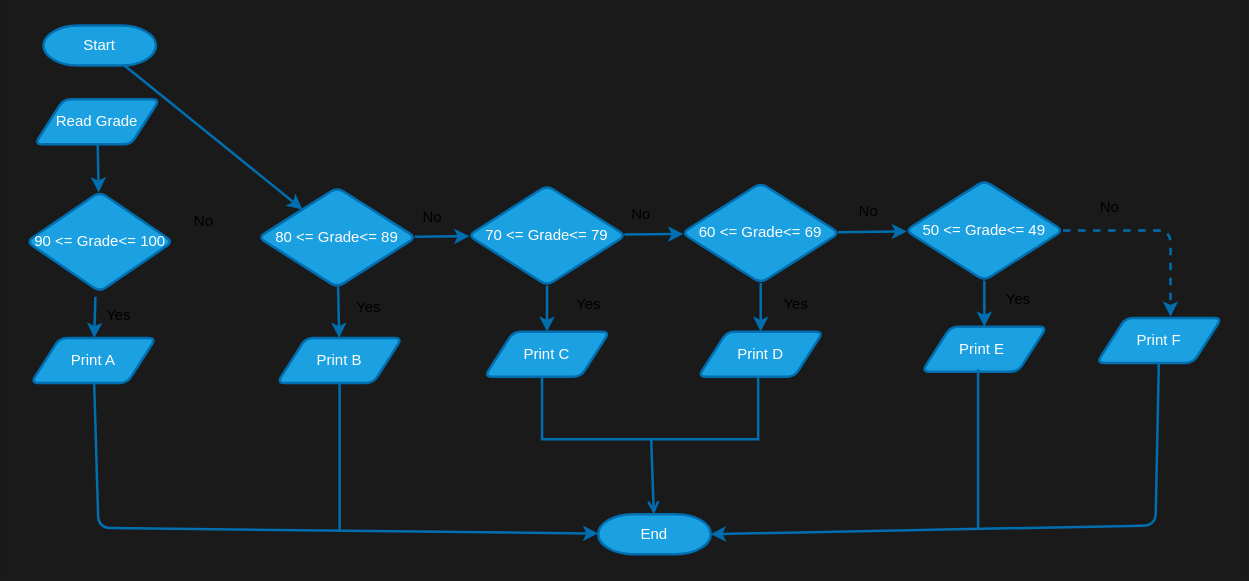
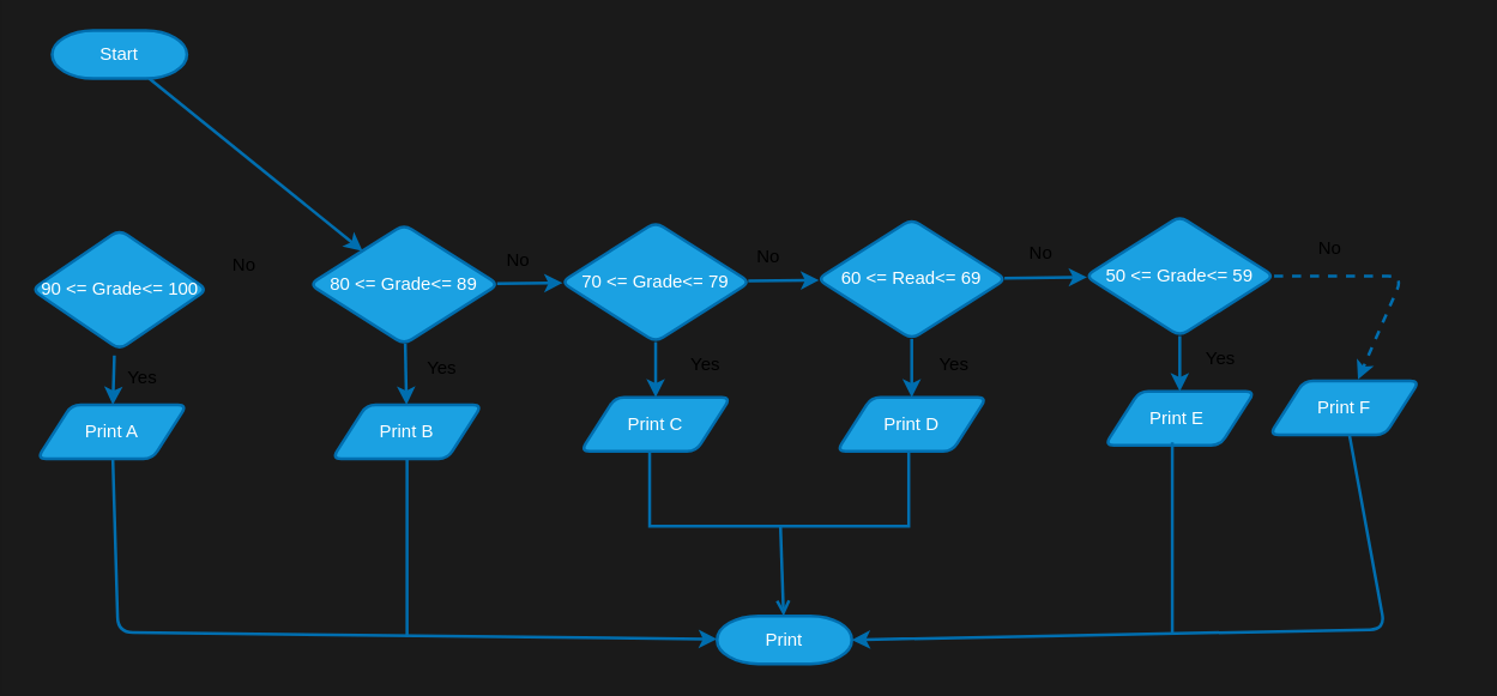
  <mxCell id="0" />
  <mxCell id="1" parent="0" />
  <mxCell id="2" value="" style="edgeStyle=none;html=1;strokeWidth=2;fillColor=#1ba1e2;strokeColor=#006EAF;" edge="1" parent="1" source="3" target="12"><mxGeometry relative="1" as="geometry" /></mxCell>
  <mxCell id="3" value="Start" style="strokeWidth=2;html=1;shape=mxgraph.flowchart.terminator;whiteSpace=wrap;fillColor=#1ba1e2;fontColor=#ffffff;strokeColor=#006EAF;" vertex="1" parent="1"><mxGeometry x="34" y="20" width="90" height="32" as="geometry" /></mxCell>
- <mxCell id="4" value="" style="edgeStyle=none;html=1;strokeWidth=2;fillColor=#1ba1e2;strokeColor=#006EAF;" edge="1" parent="1" source="5" target="24"><mxGeometry relative="1" as="geometry" /></mxCell>
- <mxCell id="5" value="Read Grade" style="shape=parallelogram;html=1;strokeWidth=2;perimeter=parallelogramPerimeter;whiteSpace=wrap;rounded=1;arcSize=12;size=0.23;fillColor=#1ba1e2;fontColor=#ffffff;strokeColor=#006EAF;" vertex="1" parent="1"><mxGeometry x="27" y="79" width="100" height="36" as="geometry" /></mxCell>
  <mxCell id="6" value="" style="edgeStyle=none;html=1;strokeWidth=2;fillColor=#1ba1e2;strokeColor=#006EAF;" edge="1" parent="1" target="8"><mxGeometry relative="1" as="geometry"><mxPoint x="75.553" y="237" as="sourcePoint" /></mxGeometry></mxCell>
  <mxCell id="7" value="" style="edgeStyle=none;html=1;strokeWidth=2;fillColor=#1ba1e2;strokeColor=#006EAF;" edge="1" parent="1" source="8" target="9"><mxGeometry relative="1" as="geometry"><Array as="points"><mxPoint x="78" y="422" /></Array></mxGeometry></mxCell>
  <mxCell id="8" value="Print A" style="shape=parallelogram;html=1;strokeWidth=2;perimeter=parallelogramPerimeter;whiteSpace=wrap;rounded=1;arcSize=12;size=0.23;fillColor=#1ba1e2;fontColor=#ffffff;strokeColor=#006EAF;" vertex="1" parent="1"><mxGeometry x="24" y="270" width="100" height="36" as="geometry" /></mxCell>
- <mxCell id="9" value="End" style="strokeWidth=2;html=1;shape=mxgraph.flowchart.terminator;whiteSpace=wrap;fillColor=#1ba1e2;fontColor=#ffffff;strokeColor=#006EAF;" vertex="1" parent="1"><mxGeometry x="478" y="411" width="90" height="32" as="geometry" /></mxCell>
+ <mxCell id="9" value="Print" style="strokeWidth=2;html=1;shape=mxgraph.flowchart.terminator;whiteSpace=wrap;fillColor=#1ba1e2;fontColor=#ffffff;strokeColor=#006EAF;" vertex="1" parent="1"><mxGeometry x="478" y="411" width="90" height="32" as="geometry" /></mxCell>
  <mxCell id="10" value="" style="edgeStyle=none;html=1;strokeWidth=2;fillColor=#1ba1e2;strokeColor=#006EAF;" edge="1" parent="1" source="12" target="15"><mxGeometry relative="1" as="geometry" /></mxCell>
  <mxCell id="11" value="" style="edgeStyle=none;html=1;strokeWidth=2;fillColor=#1ba1e2;strokeColor=#006EAF;" edge="1" parent="1" source="12" target="27"><mxGeometry relative="1" as="geometry" /></mxCell>
  <mxCell id="12" value="&lt;span style=&quot;text-align: justify; background-color: initial;&quot;&gt;80 &amp;lt;=&amp;nbsp;&lt;/span&gt;Grade&lt;span style=&quot;text-align: justify; background-color: initial;&quot;&gt;&amp;lt;= 89&lt;/span&gt;" style="rhombus;whiteSpace=wrap;html=1;fillColor=#1ba1e2;strokeColor=#006EAF;fontColor=#ffffff;strokeWidth=2;rounded=1;arcSize=12;" vertex="1" parent="1"><mxGeometry x="206" y="149.5" width="126" height="80" as="geometry" /></mxCell>
  <mxCell id="13" value="" style="edgeStyle=none;html=1;strokeWidth=2;fillColor=#1ba1e2;strokeColor=#006EAF;" edge="1" parent="1" source="15" target="18"><mxGeometry relative="1" as="geometry" /></mxCell>
  <mxCell id="14" value="" style="edgeStyle=none;html=1;strokeWidth=2;fillColor=#1ba1e2;strokeColor=#006EAF;" edge="1" parent="1" source="15" target="28"><mxGeometry relative="1" as="geometry" /></mxCell>
  <mxCell id="15" value="&lt;span style=&quot;text-align: justify; background-color: initial;&quot;&gt;70 &amp;lt;=&amp;nbsp;&lt;/span&gt;Grade&lt;span style=&quot;text-align: justify; background-color: initial;&quot;&gt;&amp;lt;= 79&lt;/span&gt;" style="rhombus;whiteSpace=wrap;html=1;fillColor=#1ba1e2;strokeColor=#006EAF;fontColor=#ffffff;strokeWidth=2;rounded=1;arcSize=12;" vertex="1" parent="1"><mxGeometry x="374" y="148" width="126" height="80" as="geometry" /></mxCell>
  <mxCell id="16" value="" style="edgeStyle=none;html=1;strokeWidth=2;fillColor=#1ba1e2;strokeColor=#006EAF;" edge="1" parent="1" source="18" target="21"><mxGeometry relative="1" as="geometry" /></mxCell>
  <mxCell id="17" value="" style="edgeStyle=none;html=1;strokeWidth=2;fillColor=#1ba1e2;strokeColor=#006EAF;" edge="1" parent="1" source="18" target="29"><mxGeometry relative="1" as="geometry" /></mxCell>
- <mxCell id="18" value="&lt;span style=&quot;text-align: justify; background-color: initial;&quot;&gt;60 &amp;lt;=&amp;nbsp;&lt;/span&gt;Grade&lt;span style=&quot;text-align: justify; background-color: initial;&quot;&gt;&amp;lt;= 69&lt;/span&gt;" style="rhombus;whiteSpace=wrap;html=1;fillColor=#1ba1e2;strokeColor=#006EAF;fontColor=#ffffff;strokeWidth=2;rounded=1;arcSize=12;" vertex="1" parent="1"><mxGeometry x="545" y="146" width="126" height="80" as="geometry" /></mxCell>
+ <mxCell id="18" value="&lt;span style=&quot;text-align: justify; background-color: initial;&quot;&gt;60 &amp;lt;=&amp;nbsp;&lt;/span&gt;Read&lt;span style=&quot;text-align: justify; background-color: initial;&quot;&gt;&amp;lt;= 69&lt;/span&gt;" style="rhombus;whiteSpace=wrap;html=1;fillColor=#1ba1e2;strokeColor=#006EAF;fontColor=#ffffff;strokeWidth=2;rounded=1;arcSize=12;" vertex="1" parent="1"><mxGeometry x="545" y="146" width="126" height="80" as="geometry" /></mxCell>
  <mxCell id="19" value="" style="edgeStyle=none;html=1;strokeWidth=2;entryX=0.59;entryY=-0.028;entryDx=0;entryDy=0;entryPerimeter=0;fillColor=#1ba1e2;strokeColor=#006EAF;dashed=1;" edge="1" parent="1" source="21" target="23"><mxGeometry relative="1" as="geometry"><mxPoint x="953" y="184" as="targetPoint" /><Array as="points"><mxPoint x="936" y="184" /></Array></mxGeometry></mxCell>
  <mxCell id="20" value="" style="edgeStyle=none;html=1;strokeWidth=2;fillColor=#1ba1e2;strokeColor=#006EAF;" edge="1" parent="1" source="21" target="30"><mxGeometry relative="1" as="geometry" /></mxCell>
- <mxCell id="21" value="&lt;span style=&quot;text-align: justify; background-color: initial;&quot;&gt;50 &amp;lt;=&amp;nbsp;&lt;/span&gt;Grade&lt;span style=&quot;text-align: justify; background-color: initial;&quot;&gt;&amp;lt;= 49&lt;/span&gt;" style="rhombus;whiteSpace=wrap;html=1;fillColor=#1ba1e2;strokeColor=#006EAF;fontColor=#ffffff;strokeWidth=2;rounded=1;arcSize=12;" vertex="1" parent="1"><mxGeometry x="724" y="144" width="126" height="80" as="geometry" /></mxCell>
+ <mxCell id="21" value="&lt;span style=&quot;text-align: justify; background-color: initial;&quot;&gt;50 &amp;lt;=&amp;nbsp;&lt;/span&gt;Grade&lt;span style=&quot;text-align: justify; background-color: initial;&quot;&gt;&amp;lt;= 59&lt;/span&gt;" style="rhombus;whiteSpace=wrap;html=1;fillColor=#1ba1e2;strokeColor=#006EAF;fontColor=#ffffff;strokeWidth=2;rounded=1;arcSize=12;" vertex="1" parent="1"><mxGeometry x="724" y="144" width="126" height="80" as="geometry" /></mxCell>
  <mxCell id="22" value="" style="edgeStyle=none;html=1;strokeWidth=2;entryX=1;entryY=0.5;entryDx=0;entryDy=0;entryPerimeter=0;fillColor=#1ba1e2;strokeColor=#006EAF;" edge="1" parent="1" source="23" target="9"><mxGeometry relative="1" as="geometry"><mxPoint x="927" y="358" as="targetPoint" /><Array as="points"><mxPoint x="924" y="420" /></Array></mxGeometry></mxCell>
- <mxCell id="23" value="Print F" style="shape=parallelogram;html=1;strokeWidth=2;perimeter=parallelogramPerimeter;whiteSpace=wrap;rounded=1;arcSize=12;size=0.23;fillColor=#1ba1e2;fontColor=#ffffff;strokeColor=#006EAF;" vertex="1" parent="1"><mxGeometry x="877" y="254" width="100" height="36" as="geometry" /></mxCell>
+ <mxCell id="23" value="Print F" style="shape=parallelogram;html=1;strokeWidth=2;perimeter=parallelogramPerimeter;whiteSpace=wrap;rounded=1;arcSize=12;size=0.23;fillColor=#1ba1e2;fontColor=#ffffff;strokeColor=#006EAF;" vertex="1" parent="1"><mxGeometry x="847" y="254" width="100" height="36" as="geometry" /></mxCell>
  <mxCell id="24" value="&lt;span style=&quot;text-align: justify; background-color: initial;&quot;&gt;90 &amp;lt;=&amp;nbsp;&lt;/span&gt;Grade&lt;span style=&quot;text-align: justify; background-color: initial;&quot;&gt;&amp;lt;= 100&lt;/span&gt;" style="rhombus;whiteSpace=wrap;html=1;fillColor=#1ba1e2;strokeColor=#006EAF;fontColor=#ffffff;strokeWidth=2;rounded=1;arcSize=12;" vertex="1" parent="1"><mxGeometry x="20.5" y="153" width="117" height="80" as="geometry" /></mxCell>
  <mxCell id="25" value="Yes" style="text;html=1;align=center;verticalAlign=middle;resizable=0;points=[];autosize=1;strokeColor=none;fillColor=none;" vertex="1" parent="1"><mxGeometry x="75" y="239" width="38" height="26" as="geometry" /></mxCell>
  <mxCell id="26" value="" style="edgeStyle=none;html=1;strokeWidth=2;fillColor=#1ba1e2;strokeColor=#006EAF;endArrow=none;endFill=0;" edge="1" parent="1"><mxGeometry relative="1" as="geometry"><mxPoint x="271" y="304" as="sourcePoint" /><mxPoint x="271" y="425" as="targetPoint" /></mxGeometry></mxCell>
  <mxCell id="27" value="Print&amp;nbsp;&lt;span style=&quot;color: rgba(0, 0, 0, 0); font-family: monospace; font-size: 0px; text-align: start;&quot;&gt;%3CmxGraphModel%3E%3Croot%3E%3CmxCell%20id%3D%220%22%2F%3E%3CmxCell%20id%3D%221%22%20parent%3D%220%22%2F%3E%3CmxCell%20id%3D%222%22%20value%3D%22Print%20A%22%20style%3D%22shape%3Dparallelogram%3Bhtml%3D1%3BstrokeWidth%3D2%3Bperimeter%3DparallelogramPerimeter%3BwhiteSpace%3Dwrap%3Brounded%3D1%3BarcSize%3D12%3Bsize%3D0.23%3BfillColor%3D%231ba1e2%3BfontColor%3D%23ffffff%3BstrokeColor%3D%23006EAF%3B%22%20vertex%3D%221%22%20parent%3D%221%22%3E%3CmxGeometry%20x%3D%22255%22%20y%3D%22259%22%20width%3D%22100%22%20height%3D%2236%22%20as%3D%22geometry%22%2F%3E%3C%2FmxCell%3E%3C%2Froot%3E%3C%2FmxGraphModel%3E&amp;nbsp;&lt;/span&gt;B" style="shape=parallelogram;html=1;strokeWidth=2;perimeter=parallelogramPerimeter;whiteSpace=wrap;rounded=1;arcSize=12;size=0.23;fillColor=#1ba1e2;fontColor=#ffffff;strokeColor=#006EAF;" vertex="1" parent="1"><mxGeometry x="221" y="270" width="100" height="36" as="geometry" /></mxCell>
  <mxCell id="28" value="Print C&lt;span style=&quot;color: rgba(0, 0, 0, 0); font-family: monospace; font-size: 0px; text-align: start;&quot;&gt;%3CmxGraphModel%3E%3Croot%3E%3CmxCell%20id%3D%220%22%2F%3E%3CmxCell%20id%3D%221%22%20parent%3D%220%22%2F%3E%3CmxCell%20id%3D%222%22%20value%3D%22Print%20A%22%20style%3D%22shape%3Dparallelogram%3Bhtml%3D1%3BstrokeWidth%3D2%3Bperimeter%3DparallelogramPerimeter%3BwhiteSpace%3Dwrap%3Brounded%3D1%3BarcSize%3D12%3Bsize%3D0.23%3BfillColor%3D%231ba1e2%3BfontColor%3D%23ffffff%3BstrokeColor%3D%23006EAF%3B%22%20vertex%3D%221%22%20parent%3D%221%22%3E%3CmxGeometry%20x%3D%22255%22%20y%3D%22259%22%20width%3D%22100%22%20height%3D%2236%22%20as%3D%22geometry%22%2F%3E%3C%2FmxCell%3E%3C%2Froot%3E%3C%2FmxGraphModel%3E C&lt;/span&gt;" style="shape=parallelogram;html=1;strokeWidth=2;perimeter=parallelogramPerimeter;whiteSpace=wrap;rounded=1;arcSize=12;size=0.23;fillColor=#1ba1e2;fontColor=#ffffff;strokeColor=#006EAF;" vertex="1" parent="1"><mxGeometry x="387" y="265" width="100" height="36" as="geometry" /></mxCell>
  <mxCell id="29" value="Print&amp;nbsp;&lt;span style=&quot;color: rgba(0, 0, 0, 0); font-family: monospace; font-size: 0px; text-align: start;&quot;&gt;%3CmxGraphModel%3E%3Croot%3E%3CmxCell%20id%3D%220%22%2F%3E%3CmxCell%20id%3D%221%22%20parent%3D%220%22%2F%3E%3CmxCell%20id%3D%222%22%20value%3D%22Print%20A%22%20style%3D%22shape%3Dparallelogram%3Bhtml%3D1%3BstrokeWidth%3D2%3Bperimeter%3DparallelogramPerimeter%3BwhiteSpace%3Dwrap%3Brounded%3D1%3BarcSize%3D12%3Bsize%3D0.23%3BfillColor%3D%231ba1e2%3BfontColor%3D%23ffffff%3BstrokeColor%3D%23006EAF%3B%22%20vertex%3D%221%22%20parent%3D%221%22%3E%3CmxGeometry%20x%3D%22255%22%20y%3D%22259%22%20width%3D%22100%22%20height%3D%2236%22%20as%3D%22geometry%22%2F%3E%3C%2FmxCell%3E%3C%2Froot%3E%3C%2FmxGraphModel%3E&amp;nbsp;&lt;/span&gt;D" style="shape=parallelogram;html=1;strokeWidth=2;perimeter=parallelogramPerimeter;whiteSpace=wrap;rounded=1;arcSize=12;size=0.23;fillColor=#1ba1e2;fontColor=#ffffff;strokeColor=#006EAF;" vertex="1" parent="1"><mxGeometry x="558" y="265" width="100" height="36" as="geometry" /></mxCell>
  <mxCell id="30" value="Print E&amp;nbsp;&lt;span style=&quot;color: rgba(0, 0, 0, 0); font-family: monospace; font-size: 0px; text-align: start;&quot;&gt;%3CmxGraphModel%3E%3Croot%3E%3CmxCell%20id%3D%220%22%2F%3E%3CmxCell%20id%3D%221%22%20parent%3D%220%22%2F%3E%3CmxCell%20id%3D%222%22%20value%3D%22Print%20A%22%20style%3D%22shape%3Dparallelogram%3Bhtml%3D1%3BstrokeWidth%3D2%3Bperimeter%3DparallelogramPerimeter%3BwhiteSpace%3Dwrap%3Brounded%3D1%3BarcSize%3D12%3Bsize%3D0.23%3BfillColor%3D%231ba1e2%3BfontColor%3D%23ffffff%3BstrokeColor%3D%23006EAF%3B%22%20vertex%3D%221%22%20parent%3D%221%22%3E%3CmxGeometry%20x%3D%22255%22%20y%3D%22259%22%20width%3D%22100%22%20height%3D%2236%22%20as%3D%22geometry%22%2F%3E%3C%2FmxCell%3E%3C%2Froot%3E%3C%2FmxGraphModel%3E E&lt;/span&gt;" style="shape=parallelogram;html=1;strokeWidth=2;perimeter=parallelogramPerimeter;whiteSpace=wrap;rounded=1;arcSize=12;size=0.23;fillColor=#1ba1e2;fontColor=#ffffff;strokeColor=#006EAF;" vertex="1" parent="1"><mxGeometry x="737" y="261" width="100" height="36" as="geometry" /></mxCell>
  <mxCell id="31" value="No" style="text;html=1;align=center;verticalAlign=middle;resizable=0;points=[];autosize=1;strokeColor=none;fillColor=none;" vertex="1" parent="1"><mxGeometry x="145" y="164" width="33" height="26" as="geometry" /></mxCell>
  <mxCell id="32" value="Yes" style="text;html=1;align=center;verticalAlign=middle;resizable=0;points=[];autosize=1;strokeColor=none;fillColor=none;" vertex="1" parent="1"><mxGeometry x="275" y="233" width="38" height="26" as="geometry" /></mxCell>
  <mxCell id="33" value="Yes" style="text;html=1;align=center;verticalAlign=middle;resizable=0;points=[];autosize=1;strokeColor=none;fillColor=none;" vertex="1" parent="1"><mxGeometry x="451" y="229.5" width="38" height="26" as="geometry" /></mxCell>
  <mxCell id="34" value="Yes" style="text;html=1;align=center;verticalAlign=middle;resizable=0;points=[];autosize=1;strokeColor=none;fillColor=none;" vertex="1" parent="1"><mxGeometry x="617" y="229.5" width="38" height="26" as="geometry" /></mxCell>
  <mxCell id="35" value="Yes" style="text;html=1;align=center;verticalAlign=middle;resizable=0;points=[];autosize=1;strokeColor=none;fillColor=none;" vertex="1" parent="1"><mxGeometry x="795" y="226" width="38" height="26" as="geometry" /></mxCell>
  <mxCell id="36" value="No" style="text;html=1;align=center;verticalAlign=middle;resizable=0;points=[];autosize=1;strokeColor=none;fillColor=none;" vertex="1" parent="1"><mxGeometry x="870" y="153" width="33" height="26" as="geometry" /></mxCell>
  <mxCell id="37" value="No" style="text;html=1;align=center;verticalAlign=middle;resizable=0;points=[];autosize=1;strokeColor=none;fillColor=none;" vertex="1" parent="1"><mxGeometry x="328" y="161" width="33" height="26" as="geometry" /></mxCell>
  <mxCell id="38" value="No" style="text;html=1;align=center;verticalAlign=middle;resizable=0;points=[];autosize=1;strokeColor=none;fillColor=none;" vertex="1" parent="1"><mxGeometry x="495" y="158" width="33" height="26" as="geometry" /></mxCell>
  <mxCell id="39" value="No" style="text;html=1;align=center;verticalAlign=middle;resizable=0;points=[];autosize=1;strokeColor=none;fillColor=none;" vertex="1" parent="1"><mxGeometry x="677" y="156" width="33" height="26" as="geometry" /></mxCell>
  <mxCell id="40" value="" style="edgeStyle=none;html=1;strokeWidth=2;fillColor=#1ba1e2;strokeColor=#006EAF;endArrow=none;endFill=0;" edge="1" parent="1"><mxGeometry relative="1" as="geometry"><mxPoint x="782" y="295" as="sourcePoint" /><mxPoint x="782" y="423" as="targetPoint" /></mxGeometry></mxCell>
  <mxCell id="41" value="" style="edgeStyle=none;html=1;strokeWidth=2;endArrow=open;endFill=0;fillColor=#1ba1e2;strokeColor=#006EAF;" edge="1" parent="1" source="42" target="9"><mxGeometry relative="1" as="geometry" /></mxCell>
  <mxCell id="42" value="" style="strokeWidth=2;html=1;shape=mxgraph.flowchart.annotation_1;align=left;pointerEvents=1;direction=north;fillColor=#1ba1e2;fontColor=#ffffff;strokeColor=#006EAF;" vertex="1" parent="1"><mxGeometry x="433" y="301" width="173" height="50" as="geometry" /></mxCell>
